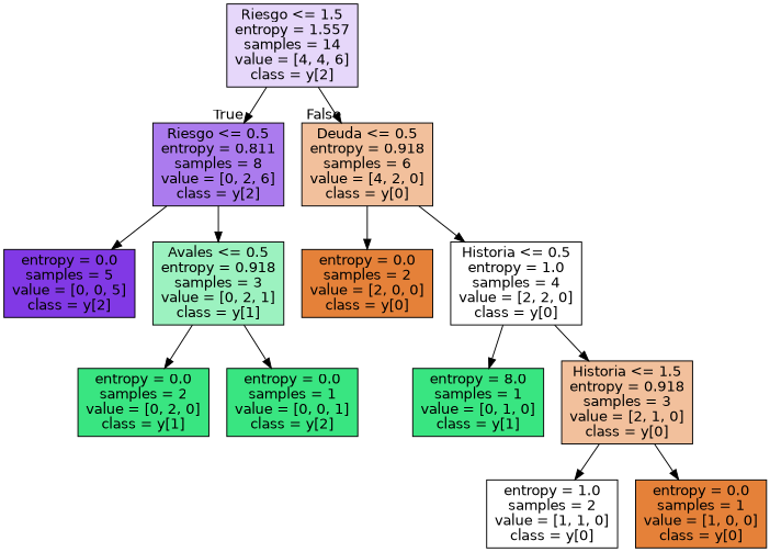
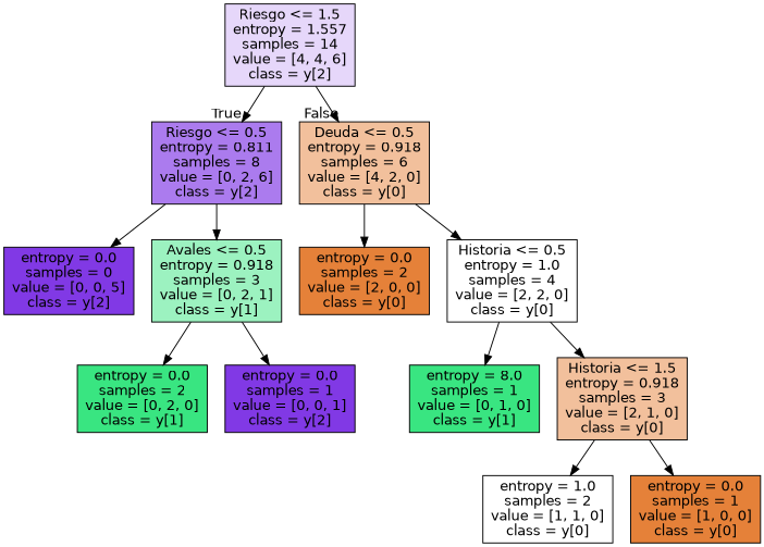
  digraph {
    node [color=black fillcolor="#f2c09c" fontname=helvetica shape=box style=filled]
    edge [fontname=helvetica]
    n1 [fillcolor="#e6d7fa" label="Riesgo <= 1.5\nentropy = 1.557\nsamples = 14\nvalue = [4, 4, 6]\nclass = y[2]"]
    n2 [fillcolor="#ab7bee" label="Riesgo <= 0.5\nentropy = 0.811\nsamples = 8\nvalue = [0, 2, 6]\nclass = y[2]"]
    n3 [label="Deuda <= 0.5\nentropy = 0.918\nsamples = 6\nvalue = [4, 2, 0]\nclass = y[0]"]
-   n4 [fillcolor="#8139e5" label="entropy = 0.0\nsamples = 5\nvalue = [0, 0, 5]\nclass = y[2]"]
+   n4 [fillcolor="#8139e5" label="entropy = 0.0\nsamples = 0\nvalue = [0, 0, 5]\nclass = y[2]"]
    n5 [fillcolor="#9cf2c0" label="Avales <= 0.5\nentropy = 0.918\nsamples = 3\nvalue = [0, 2, 1]\nclass = y[1]"]
    n6 [fillcolor="#e58139" label="entropy = 0.0\nsamples = 2\nvalue = [2, 0, 0]\nclass = y[0]"]
    n7 [fillcolor="#ffffff" label="Historia <= 0.5\nentropy = 1.0\nsamples = 4\nvalue = [2, 2, 0]\nclass = y[0]"]
    n8 [fillcolor="#39e581" label="entropy = 0.0\nsamples = 2\nvalue = [0, 2, 0]\nclass = y[1]"]
-   n9 [fillcolor="#39e581" label="entropy = 0.0\nsamples = 1\nvalue = [0, 0, 1]\nclass = y[2]"]
+   n9 [fillcolor="#8139e5" label="entropy = 0.0\nsamples = 1\nvalue = [0, 0, 1]\nclass = y[2]"]
    n10 [fillcolor="#39e581" label="entropy = 8.0\nsamples = 1\nvalue = [0, 1, 0]\nclass = y[1]"]
    n11 [label="Historia <= 1.5\nentropy = 0.918\nsamples = 3\nvalue = [2, 1, 0]\nclass = y[0]"]
    n12 [fillcolor="#ffffff" label="entropy = 1.0\nsamples = 2\nvalue = [1, 1, 0]\nclass = y[0]"]
    n13 [fillcolor="#e58139" label="entropy = 0.0\nsamples = 1\nvalue = [1, 0, 0]\nclass = y[0]"]
    n1 -> n2 [headlabel=True labelangle=45 labeldistance=2.5]
    n1 -> n3 [headlabel=False labelangle=-45 labeldistance=2.5]
    n2 -> n4
    n2 -> n5
    n3 -> n6
    n3 -> n7
    n5 -> n8
    n5 -> n9
    n7 -> n10
    n7 -> n11
    n11 -> n12
    n11 -> n13
  }
